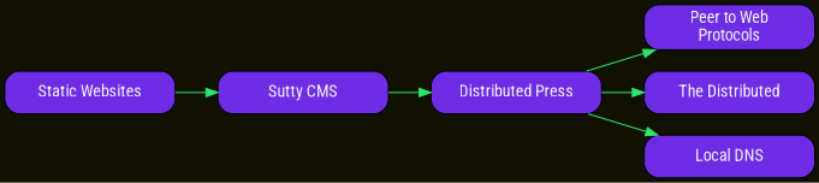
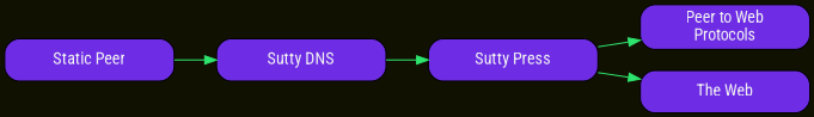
  digraph {
    bgcolor="#11111"
    fontcolor="#F2F2F2"
    fontname="Roboto Condensed"
    labelloc=t
    rankdir=LR
    node [fillcolor="#6e2de5" fontcolor="#F2F2F2" fontname="Roboto Condensed" shape=rect style="filled,rounded"]
    edge [color="#2de56e" fontname="Roboto Condensed"]
    n1 [label="Peer to Web\nProtocols" width=2]
-   n2 [label="Distributed Press" width=2]
-   n3 [label="The Distributed" width=2]
-   n4 [label="Local DNS" width=2]
-   n5 [label="Static Websites" width=2]
-   n6 [label="Sutty CMS" width=2]
+   n2 [label="Sutty Press" width=2]
+   n3 [label="The Web" width=2]
+   n5 [label="Static Peer" width=2]
+   n6 [label="Sutty DNS" width=2]
    n2 -> n1
    n2 -> n3
-   n2 -> n4
    n5 -> n6
    n6 -> n2
  }
